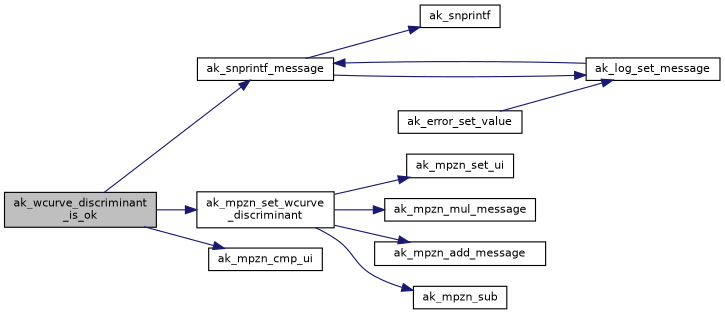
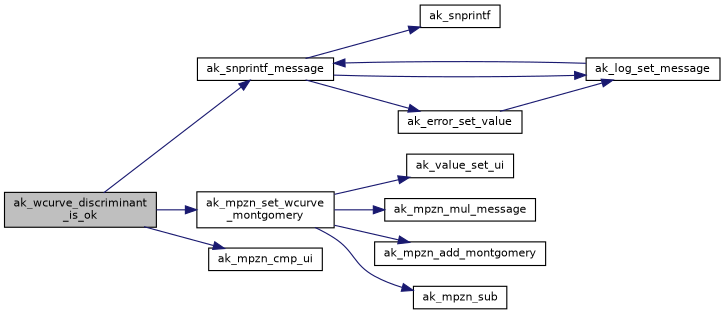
  digraph {
    rankdir=LR
    node [color=black fillcolor=white fontname=Helvetica fontsize=10 shape=record style=filled]
    edge [color=midnightblue fontname=Helvetica fontsize=10 labelfontname=Helvetica labelfontsize=10 style=solid]
    n1 [fillcolor=grey75 fontcolor=black height=0.2 label="ak_wcurve_discriminant\l_is_ok" width=0.4]
    n2 [height=0.2 label=ak_snprintf_message width=0.4]
-   n3 [height=0.2 label="ak_mpzn_set_wcurve\l_discriminant" width=0.4]
+   n3 [height=0.2 label="ak_mpzn_set_wcurve\l_montgomery" width=0.4]
    n4 [height=0.2 label=ak_mpzn_cmp_ui width=0.4]
    n5 [height=0.2 label=ak_snprintf width=0.4]
    n6 [height=0.2 label=ak_log_set_message width=0.4]
    n7 [height=0.2 label=ak_error_set_value width=0.4]
-   n8 [height=0.2 label=ak_mpzn_set_ui width=0.4]
+   n8 [height=0.2 label=ak_value_set_ui width=0.4]
    n9 [height=0.2 label=ak_mpzn_mul_message width=0.4]
-   n10 [height=0.2 label=ak_mpzn_add_message width=0.4]
+   n10 [height=0.2 label=ak_mpzn_add_montgomery width=0.4]
    n11 [height=0.2 label=ak_mpzn_sub width=0.4]
    n1 -> n2
    n1 -> n3
    n1 -> n4
    n2 -> n5
    n2 -> n6
+   n2 -> n7
    n3 -> n8
    n3 -> n9
    n3 -> n10
    n3 -> n11
    n6 -> n2
    n7 -> n6
  }
